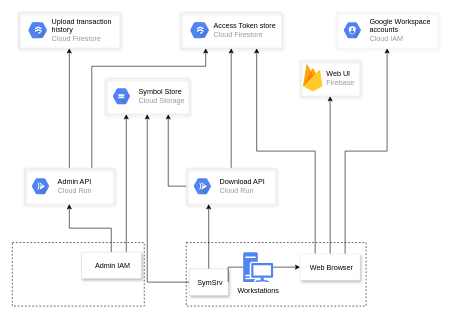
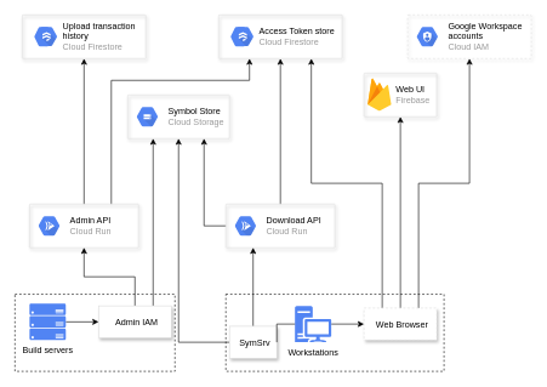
  <mxCell id="0" />
  <mxCell id="1" parent="0" />
  <mxCell id="2" value="" style="rounded=0;whiteSpace=wrap;html=1;fillColor=none;dashed=1;" vertex="1" parent="1"><mxGeometry x="20" y="404" width="220" height="106" as="geometry" /></mxCell>
  <mxCell id="3" value="" style="rounded=0;whiteSpace=wrap;html=1;fillColor=none;dashed=1;" vertex="1" parent="1"><mxGeometry x="310" y="404" width="300" height="106" as="geometry" /></mxCell>
+ <mxCell id="4" style="edgeStyle=orthogonalEdgeStyle;rounded=0;orthogonalLoop=1;jettySize=auto;html=1;exitX=1;exitY=0.5;exitDx=0;exitDy=0;exitPerimeter=0;entryX=0;entryY=0.5;entryDx=0;entryDy=0;" edge="1" parent="1" source="5" target="29"><mxGeometry relative="1" as="geometry" /></mxCell>
+ <mxCell id="5" value="Build servers" style="verticalLabelPosition=bottom;html=1;verticalAlign=top;align=center;strokeColor=none;fillColor=#5184F3;shape=mxgraph.azure.server_rack;" parent="1" vertex="1"><mxGeometry x="40" y="417" width="50" height="50" as="geometry" /></mxCell>
  <mxCell id="6" value="" style="strokeColor=#dddddd;shadow=1;strokeWidth=1;rounded=1;absoluteArcSize=1;arcSize=2;fillColor=none;" parent="1" vertex="1"><mxGeometry x="175" y="130" width="140" height="60" as="geometry" /></mxCell>
  <mxCell id="7" value="&lt;font color=&quot;#000000&quot;&gt;Symbol Store&lt;/font&gt;&lt;br&gt;Cloud Storage" style="sketch=0;dashed=0;connectable=0;html=1;fillColor=#5184F3;strokeColor=none;shape=mxgraph.gcp2.hexIcon;prIcon=cloud_storage;part=1;labelPosition=right;verticalLabelPosition=middle;align=left;verticalAlign=middle;spacingLeft=5;fontColor=#999999;fontSize=12;" parent="6" vertex="1"><mxGeometry y="0.5" width="44" height="39" relative="1" as="geometry"><mxPoint x="5" y="-19.5" as="offset" /></mxGeometry></mxCell>
  <mxCell id="8" style="edgeStyle=orthogonalEdgeStyle;rounded=0;orthogonalLoop=1;jettySize=auto;html=1;exitX=0;exitY=0.5;exitDx=0;exitDy=0;entryX=0.75;entryY=1;entryDx=0;entryDy=0;" parent="1" source="10" target="6" edge="1"><mxGeometry relative="1" as="geometry" /></mxCell>
  <mxCell id="9" style="edgeStyle=orthogonalEdgeStyle;rounded=0;orthogonalLoop=1;jettySize=auto;html=1;exitX=0.5;exitY=0;exitDx=0;exitDy=0;entryX=0.5;entryY=1;entryDx=0;entryDy=0;" parent="1" source="10" target="20" edge="1"><mxGeometry relative="1" as="geometry" /></mxCell>
  <mxCell id="10" value="" style="strokeColor=#dddddd;shadow=1;strokeWidth=1;rounded=1;absoluteArcSize=1;arcSize=2;fillColor=none;" parent="1" vertex="1"><mxGeometry x="310" y="280" width="150" height="60" as="geometry" /></mxCell>
  <mxCell id="11" value="&lt;font color=&quot;#000000&quot;&gt;Download API&lt;/font&gt;&lt;br&gt;Cloud Run" style="sketch=0;dashed=0;connectable=0;html=1;fillColor=#5184F3;strokeColor=none;shape=mxgraph.gcp2.hexIcon;prIcon=cloud_run;part=1;labelPosition=right;verticalLabelPosition=middle;align=left;verticalAlign=middle;spacingLeft=5;fontColor=#999999;fontSize=12;" parent="10" vertex="1"><mxGeometry y="0.5" width="44" height="39" relative="1" as="geometry"><mxPoint x="5" y="-19.5" as="offset" /></mxGeometry></mxCell>
  <mxCell id="12" style="edgeStyle=orthogonalEdgeStyle;rounded=0;orthogonalLoop=1;jettySize=auto;html=1;exitX=0;exitY=0.5;exitDx=0;exitDy=0;exitPerimeter=0;entryX=0.5;entryY=1;entryDx=0;entryDy=0;startArrow=none;" parent="1" source="35" target="6" edge="1"><mxGeometry relative="1" as="geometry" /></mxCell>
  <mxCell id="13" style="edgeStyle=orthogonalEdgeStyle;rounded=0;orthogonalLoop=1;jettySize=auto;html=1;entryX=0.5;entryY=1;entryDx=0;entryDy=0;startArrow=none;exitX=0.5;exitY=0;exitDx=0;exitDy=0;" parent="1" source="33" target="18" edge="1"><mxGeometry relative="1" as="geometry" /></mxCell>
  <mxCell id="14" style="edgeStyle=orthogonalEdgeStyle;rounded=0;orthogonalLoop=1;jettySize=auto;html=1;exitX=1;exitY=0.5;exitDx=0;exitDy=0;exitPerimeter=0;entryX=0;entryY=0.5;entryDx=0;entryDy=0;" edge="1" parent="1" source="15" target="33"><mxGeometry relative="1" as="geometry" /></mxCell>
  <mxCell id="15" value="Workstations" style="sketch=0;aspect=fixed;pointerEvents=1;shadow=0;dashed=0;html=1;strokeColor=none;labelPosition=center;verticalLabelPosition=bottom;verticalAlign=top;align=center;fillColor=#5184F3;shape=mxgraph.mscae.enterprise.workstation_client" parent="1" vertex="1"><mxGeometry x="405" y="420" width="50" height="50" as="geometry" /></mxCell>
  <mxCell id="16" style="edgeStyle=orthogonalEdgeStyle;rounded=0;orthogonalLoop=1;jettySize=auto;html=1;entryX=0.75;entryY=1;entryDx=0;entryDy=0;exitX=0.25;exitY=0;exitDx=0;exitDy=0;" parent="1" source="33" target="20" edge="1"><mxGeometry relative="1" as="geometry"><mxPoint x="480" y="240" as="sourcePoint" /></mxGeometry></mxCell>
  <mxCell id="17" style="edgeStyle=orthogonalEdgeStyle;rounded=0;orthogonalLoop=1;jettySize=auto;html=1;entryX=0.5;entryY=1;entryDx=0;entryDy=0;exitX=0.75;exitY=0;exitDx=0;exitDy=0;" edge="1" parent="1" source="33" target="37"><mxGeometry relative="1" as="geometry"><mxPoint x="645" y="290" as="sourcePoint" /><mxPoint x="590" y="80" as="targetPoint" /></mxGeometry></mxCell>
  <mxCell id="18" value="" style="strokeColor=#dddddd;shadow=1;strokeWidth=1;rounded=1;absoluteArcSize=1;arcSize=2;fillColor=none;" parent="1" vertex="1"><mxGeometry x="500" y="100" width="100" height="60" as="geometry" /></mxCell>
  <mxCell id="19" value="&lt;font color=&quot;#000000&quot;&gt;Web UI&lt;/font&gt;&lt;br&gt;Firebase" style="sketch=0;dashed=0;connectable=0;html=1;fillColor=#5184F3;strokeColor=none;shape=mxgraph.gcp2.firebase;part=1;labelPosition=right;verticalLabelPosition=middle;align=left;verticalAlign=middle;spacingLeft=5;fontColor=#999999;fontSize=12;" parent="18" vertex="1"><mxGeometry width="32.4" height="45" relative="1" as="geometry"><mxPoint x="5" y="7" as="offset" /></mxGeometry></mxCell>
  <mxCell id="20" value="" style="strokeColor=#dddddd;shadow=1;strokeWidth=1;rounded=1;absoluteArcSize=1;arcSize=2;fillColor=none;" parent="1" vertex="1"><mxGeometry x="300" y="20" width="170" height="60" as="geometry" /></mxCell>
  <mxCell id="21" value="&lt;font color=&quot;#000000&quot;&gt;Access Token store&lt;/font&gt;&lt;br&gt;Cloud Firestore" style="sketch=0;dashed=0;connectable=0;html=1;fillColor=#5184F3;strokeColor=none;shape=mxgraph.gcp2.hexIcon;prIcon=cloud_run;part=1;labelPosition=right;verticalLabelPosition=middle;align=left;verticalAlign=middle;spacingLeft=5;fontColor=#999999;fontSize=12;" parent="20" vertex="1"><mxGeometry y="0.5" width="39" height="39" relative="1" as="geometry"><mxPoint x="10" y="-19.5" as="offset" /></mxGeometry></mxCell>
  <mxCell id="22" value="" style="sketch=0;html=1;fillColor=#5184F3;strokeColor=none;verticalAlign=top;labelPosition=center;verticalLabelPosition=bottom;align=center;spacingTop=-6;fontSize=11;fontStyle=1;fontColor=#999999;shape=mxgraph.gcp2.hexIcon;prIcon=cloud_firestore" parent="20" vertex="1"><mxGeometry x="11.333" y="10.37" width="44.2" height="38.63" as="geometry" /></mxCell>
  <mxCell id="23" style="edgeStyle=orthogonalEdgeStyle;rounded=0;orthogonalLoop=1;jettySize=auto;html=1;exitX=0.75;exitY=0;exitDx=0;exitDy=0;entryX=0.25;entryY=1;entryDx=0;entryDy=0;" edge="1" parent="1" source="25" target="20"><mxGeometry relative="1" as="geometry"><mxPoint x="340" y="130" as="targetPoint" /><Array as="points"><mxPoint x="153" y="110" /><mxPoint x="343" y="110" /><mxPoint x="343" y="80" /></Array></mxGeometry></mxCell>
  <mxCell id="24" style="edgeStyle=orthogonalEdgeStyle;rounded=0;orthogonalLoop=1;jettySize=auto;html=1;exitX=0.5;exitY=0;exitDx=0;exitDy=0;entryX=0.5;entryY=1;entryDx=0;entryDy=0;" edge="1" parent="1" source="25" target="30"><mxGeometry relative="1" as="geometry" /></mxCell>
  <mxCell id="25" value="" style="strokeColor=#dddddd;shadow=1;strokeWidth=1;rounded=1;absoluteArcSize=1;arcSize=2;fillColor=none;" vertex="1" parent="1"><mxGeometry x="40" y="280" width="150" height="60" as="geometry" /></mxCell>
  <mxCell id="26" value="&lt;font color=&quot;#000000&quot;&gt;Admin API&lt;/font&gt;&lt;br&gt;Cloud Run" style="sketch=0;dashed=0;connectable=0;html=1;fillColor=#5184F3;strokeColor=none;shape=mxgraph.gcp2.hexIcon;prIcon=cloud_run;part=1;labelPosition=right;verticalLabelPosition=middle;align=left;verticalAlign=middle;spacingLeft=5;fontColor=#999999;fontSize=12;" vertex="1" parent="25"><mxGeometry y="0.5" width="44" height="39" relative="1" as="geometry"><mxPoint x="5" y="-19.5" as="offset" /></mxGeometry></mxCell>
  <mxCell id="27" style="edgeStyle=orthogonalEdgeStyle;rounded=0;orthogonalLoop=1;jettySize=auto;html=1;exitX=0.5;exitY=0;exitDx=0;exitDy=0;entryX=0.5;entryY=1;entryDx=0;entryDy=0;" edge="1" parent="1" source="29" target="25"><mxGeometry relative="1" as="geometry" /></mxCell>
  <mxCell id="28" style="edgeStyle=orthogonalEdgeStyle;rounded=0;orthogonalLoop=1;jettySize=auto;html=1;exitX=0.75;exitY=0;exitDx=0;exitDy=0;entryX=0.25;entryY=1;entryDx=0;entryDy=0;" edge="1" parent="1" source="29" target="6"><mxGeometry relative="1" as="geometry" /></mxCell>
  <mxCell id="29" value="Admin IAM" style="dashed=0;strokeColor=#dddddd;shadow=1;strokeWidth=1;labelPosition=center;verticalLabelPosition=middle;align=center;verticalAlign=middle;spacingLeft=5;fontSize=12;fillColor=default;" vertex="1" parent="1"><mxGeometry x="135" y="420" width="100" height="44" as="geometry" /></mxCell>
  <mxCell id="30" value="" style="strokeColor=#dddddd;shadow=1;strokeWidth=1;rounded=1;absoluteArcSize=1;arcSize=2;fillColor=none;" vertex="1" parent="1"><mxGeometry x="30" y="20" width="170" height="60" as="geometry" /></mxCell>
  <mxCell id="31" value="&lt;font color=&quot;#000000&quot;&gt;Upload transaction&lt;br&gt;history&lt;/font&gt;&lt;br&gt;Cloud Firestore" style="sketch=0;dashed=0;connectable=0;html=1;fillColor=#5184F3;strokeColor=none;shape=mxgraph.gcp2.hexIcon;prIcon=cloud_run;part=1;labelPosition=right;verticalLabelPosition=middle;align=left;verticalAlign=middle;spacingLeft=5;fontColor=#999999;fontSize=12;" vertex="1" parent="30"><mxGeometry y="0.5" width="39" height="39" relative="1" as="geometry"><mxPoint x="10" y="-19.5" as="offset" /></mxGeometry></mxCell>
  <mxCell id="32" value="" style="sketch=0;html=1;fillColor=#5184F3;strokeColor=none;verticalAlign=top;labelPosition=center;verticalLabelPosition=bottom;align=center;spacingTop=-6;fontSize=11;fontStyle=1;fontColor=#999999;shape=mxgraph.gcp2.hexIcon;prIcon=cloud_firestore" vertex="1" parent="30"><mxGeometry x="11.333" y="10.37" width="44.2" height="38.63" as="geometry" /></mxCell>
  <mxCell id="33" value="Web Browser" style="dashed=1;strokeColor=#dddddd;shadow=1;strokeWidth=1;labelPosition=center;verticalLabelPosition=middle;align=center;verticalAlign=middle;spacingLeft=5;fontSize=12;fillColor=default;" vertex="1" parent="1"><mxGeometry x="500" y="423" width="100" height="44" as="geometry" /></mxCell>
  <mxCell id="34" style="edgeStyle=orthogonalEdgeStyle;rounded=0;orthogonalLoop=1;jettySize=auto;html=1;exitX=0.5;exitY=0;exitDx=0;exitDy=0;entryX=0.25;entryY=1;entryDx=0;entryDy=0;" edge="1" parent="1" source="35" target="10"><mxGeometry relative="1" as="geometry" /></mxCell>
  <mxCell id="35" value="SymSrv" style="dashed=0;strokeColor=#dddddd;shadow=1;strokeWidth=1;labelPosition=center;verticalLabelPosition=middle;align=center;verticalAlign=middle;spacingLeft=5;fontSize=12;fillColor=default;" vertex="1" parent="1"><mxGeometry x="315" y="448" width="65" height="44" as="geometry" /></mxCell>
  <mxCell id="36" value="" style="edgeStyle=orthogonalEdgeStyle;rounded=0;orthogonalLoop=1;jettySize=auto;html=1;exitX=0;exitY=0.5;exitDx=0;exitDy=0;exitPerimeter=0;entryX=1;entryY=0.5;entryDx=0;entryDy=0;endArrow=none;" edge="1" parent="1" source="15" target="35"><mxGeometry relative="1" as="geometry"><mxPoint x="415" y="445" as="sourcePoint" /><mxPoint x="330" y="190" as="targetPoint" /></mxGeometry></mxCell>
  <mxCell id="37" value="" style="strokeColor=#dddddd;shadow=1;strokeWidth=1;rounded=1;absoluteArcSize=1;arcSize=2;dashed=1;fillColor=none;" vertex="1" parent="1"><mxGeometry x="560" y="20" width="170" height="60" as="geometry" /></mxCell>
  <mxCell id="38" value="&lt;font color=&quot;#000000&quot;&gt;Google Workspace&lt;br&gt;accounts&lt;/font&gt;&lt;br&gt;Cloud IAM" style="sketch=0;dashed=0;connectable=0;html=1;fillColor=#5184F3;strokeColor=none;shape=mxgraph.gcp2.hexIcon;prIcon=cloud_iam;part=1;labelPosition=right;verticalLabelPosition=middle;align=left;verticalAlign=middle;spacingLeft=5;fontColor=#999999;fontSize=12;" vertex="1" parent="37"><mxGeometry y="0.5" width="44" height="39" relative="1" as="geometry"><mxPoint x="5" y="-19.5" as="offset" /></mxGeometry></mxCell>
